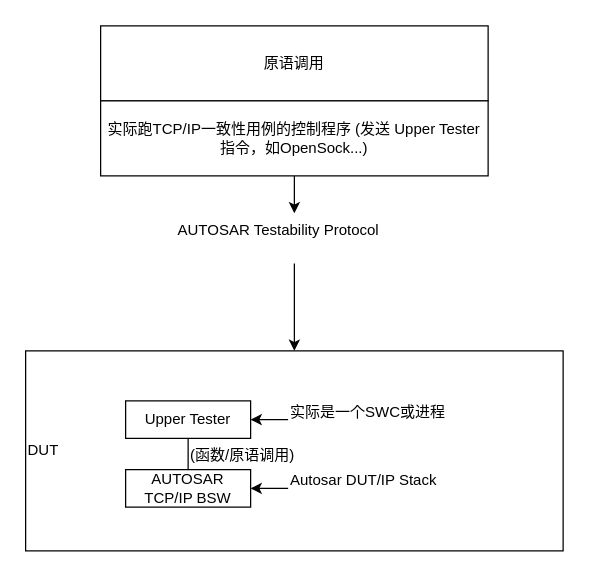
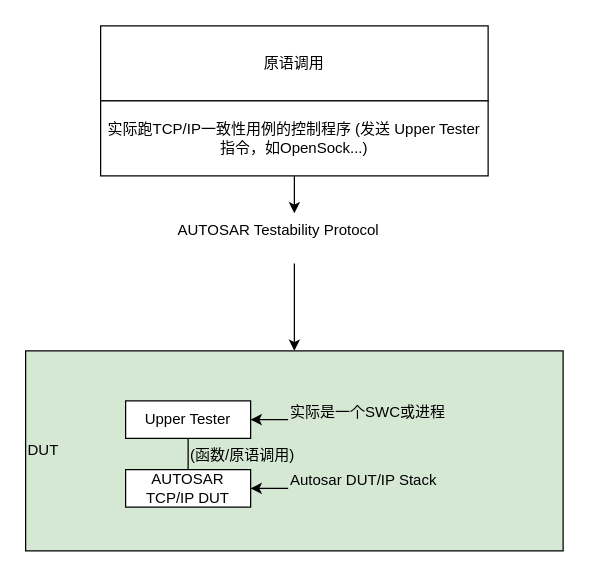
  <mxCell id="0" />
  <mxCell id="1" parent="0" />
  <mxCell id="2" value="原语调用" style="rounded=0;whiteSpace=wrap;html=1;" vertex="1" parent="1"><mxGeometry x="80" y="20" width="310" height="60" as="geometry" /></mxCell>
  <mxCell id="3" value="" style="edgeStyle=orthogonalEdgeStyle;rounded=0;orthogonalLoop=1;jettySize=auto;html=1;" edge="1" parent="1" source="4" target="6"><mxGeometry relative="1" as="geometry" /></mxCell>
  <mxCell id="4" value=" 实际跑TCP/IP一致性用例的控制程序 (发送  Upper Tester指令，如OpenSock...)" style="rounded=0;whiteSpace=wrap;html=1;" vertex="1" parent="1"><mxGeometry x="80" y="80" width="310" height="60" as="geometry" /></mxCell>
  <mxCell id="5" value="" style="edgeStyle=orthogonalEdgeStyle;rounded=0;orthogonalLoop=1;jettySize=auto;html=1;" edge="1" parent="1" source="6" target="7"><mxGeometry relative="1" as="geometry" /></mxCell>
  <mxCell id="6" value="AUTOSAR Testability Protocol" style="text;whiteSpace=wrap;html=1;" vertex="1" parent="1"><mxGeometry x="140" y="170" width="190" height="40" as="geometry" /></mxCell>
- <mxCell id="7" value="DUT" style="whiteSpace=wrap;html=1;align=left;" vertex="1" parent="1"><mxGeometry x="20" y="280" width="430" height="160" as="geometry" /></mxCell>
+ <mxCell id="7" value="DUT" style="whiteSpace=wrap;html=1;align=left;fillColor=#d5e8d4;" vertex="1" parent="1"><mxGeometry x="20" y="280" width="430" height="160" as="geometry" /></mxCell>
  <mxCell id="8" value="" style="edgeStyle=orthogonalEdgeStyle;rounded=0;orthogonalLoop=1;jettySize=auto;html=1;endArrow=none;" edge="1" parent="1" source="9" target="10"><mxGeometry relative="1" as="geometry" /></mxCell>
  <mxCell id="9" value="Upper Tester" style="rounded=0;whiteSpace=wrap;html=1;" vertex="1" parent="1"><mxGeometry x="100" y="320" width="100" height="30" as="geometry" /></mxCell>
- <mxCell id="10" value="AUTOSAR TCP/IP BSW" style="rounded=0;whiteSpace=wrap;html=1;" vertex="1" parent="1"><mxGeometry x="100" y="375" width="100" height="30" as="geometry" /></mxCell>
+ <mxCell id="10" value="AUTOSAR TCP/IP DUT" style="rounded=0;whiteSpace=wrap;html=1;" vertex="1" parent="1"><mxGeometry x="100" y="375" width="100" height="30" as="geometry" /></mxCell>
  <mxCell id="11" value="" style="edgeStyle=orthogonalEdgeStyle;rounded=0;orthogonalLoop=1;jettySize=auto;html=1;" edge="1" parent="1" source="12" target="10"><mxGeometry relative="1" as="geometry" /></mxCell>
  <mxCell id="12" value="Autosar DUT/IP Stack" style="text;whiteSpace=wrap;html=1;" vertex="1" parent="1"><mxGeometry x="230" y="370" width="150" height="40" as="geometry" /></mxCell>
  <mxCell id="13" value="" style="edgeStyle=orthogonalEdgeStyle;rounded=0;orthogonalLoop=1;jettySize=auto;html=1;" edge="1" parent="1" source="14"><mxGeometry relative="1" as="geometry"><mxPoint x="200" y="335" as="targetPoint" /></mxGeometry></mxCell>
  <mxCell id="14" value="实际是一个SWC或进程" style="text;whiteSpace=wrap;html=1;" vertex="1" parent="1"><mxGeometry x="230" y="315" width="150" height="40" as="geometry" /></mxCell>
  <mxCell id="15" value="(函数/原语调用)" style="text;whiteSpace=wrap;html=1;" vertex="1" parent="1"><mxGeometry x="150" y="350" width="120" height="40" as="geometry" /></mxCell>
